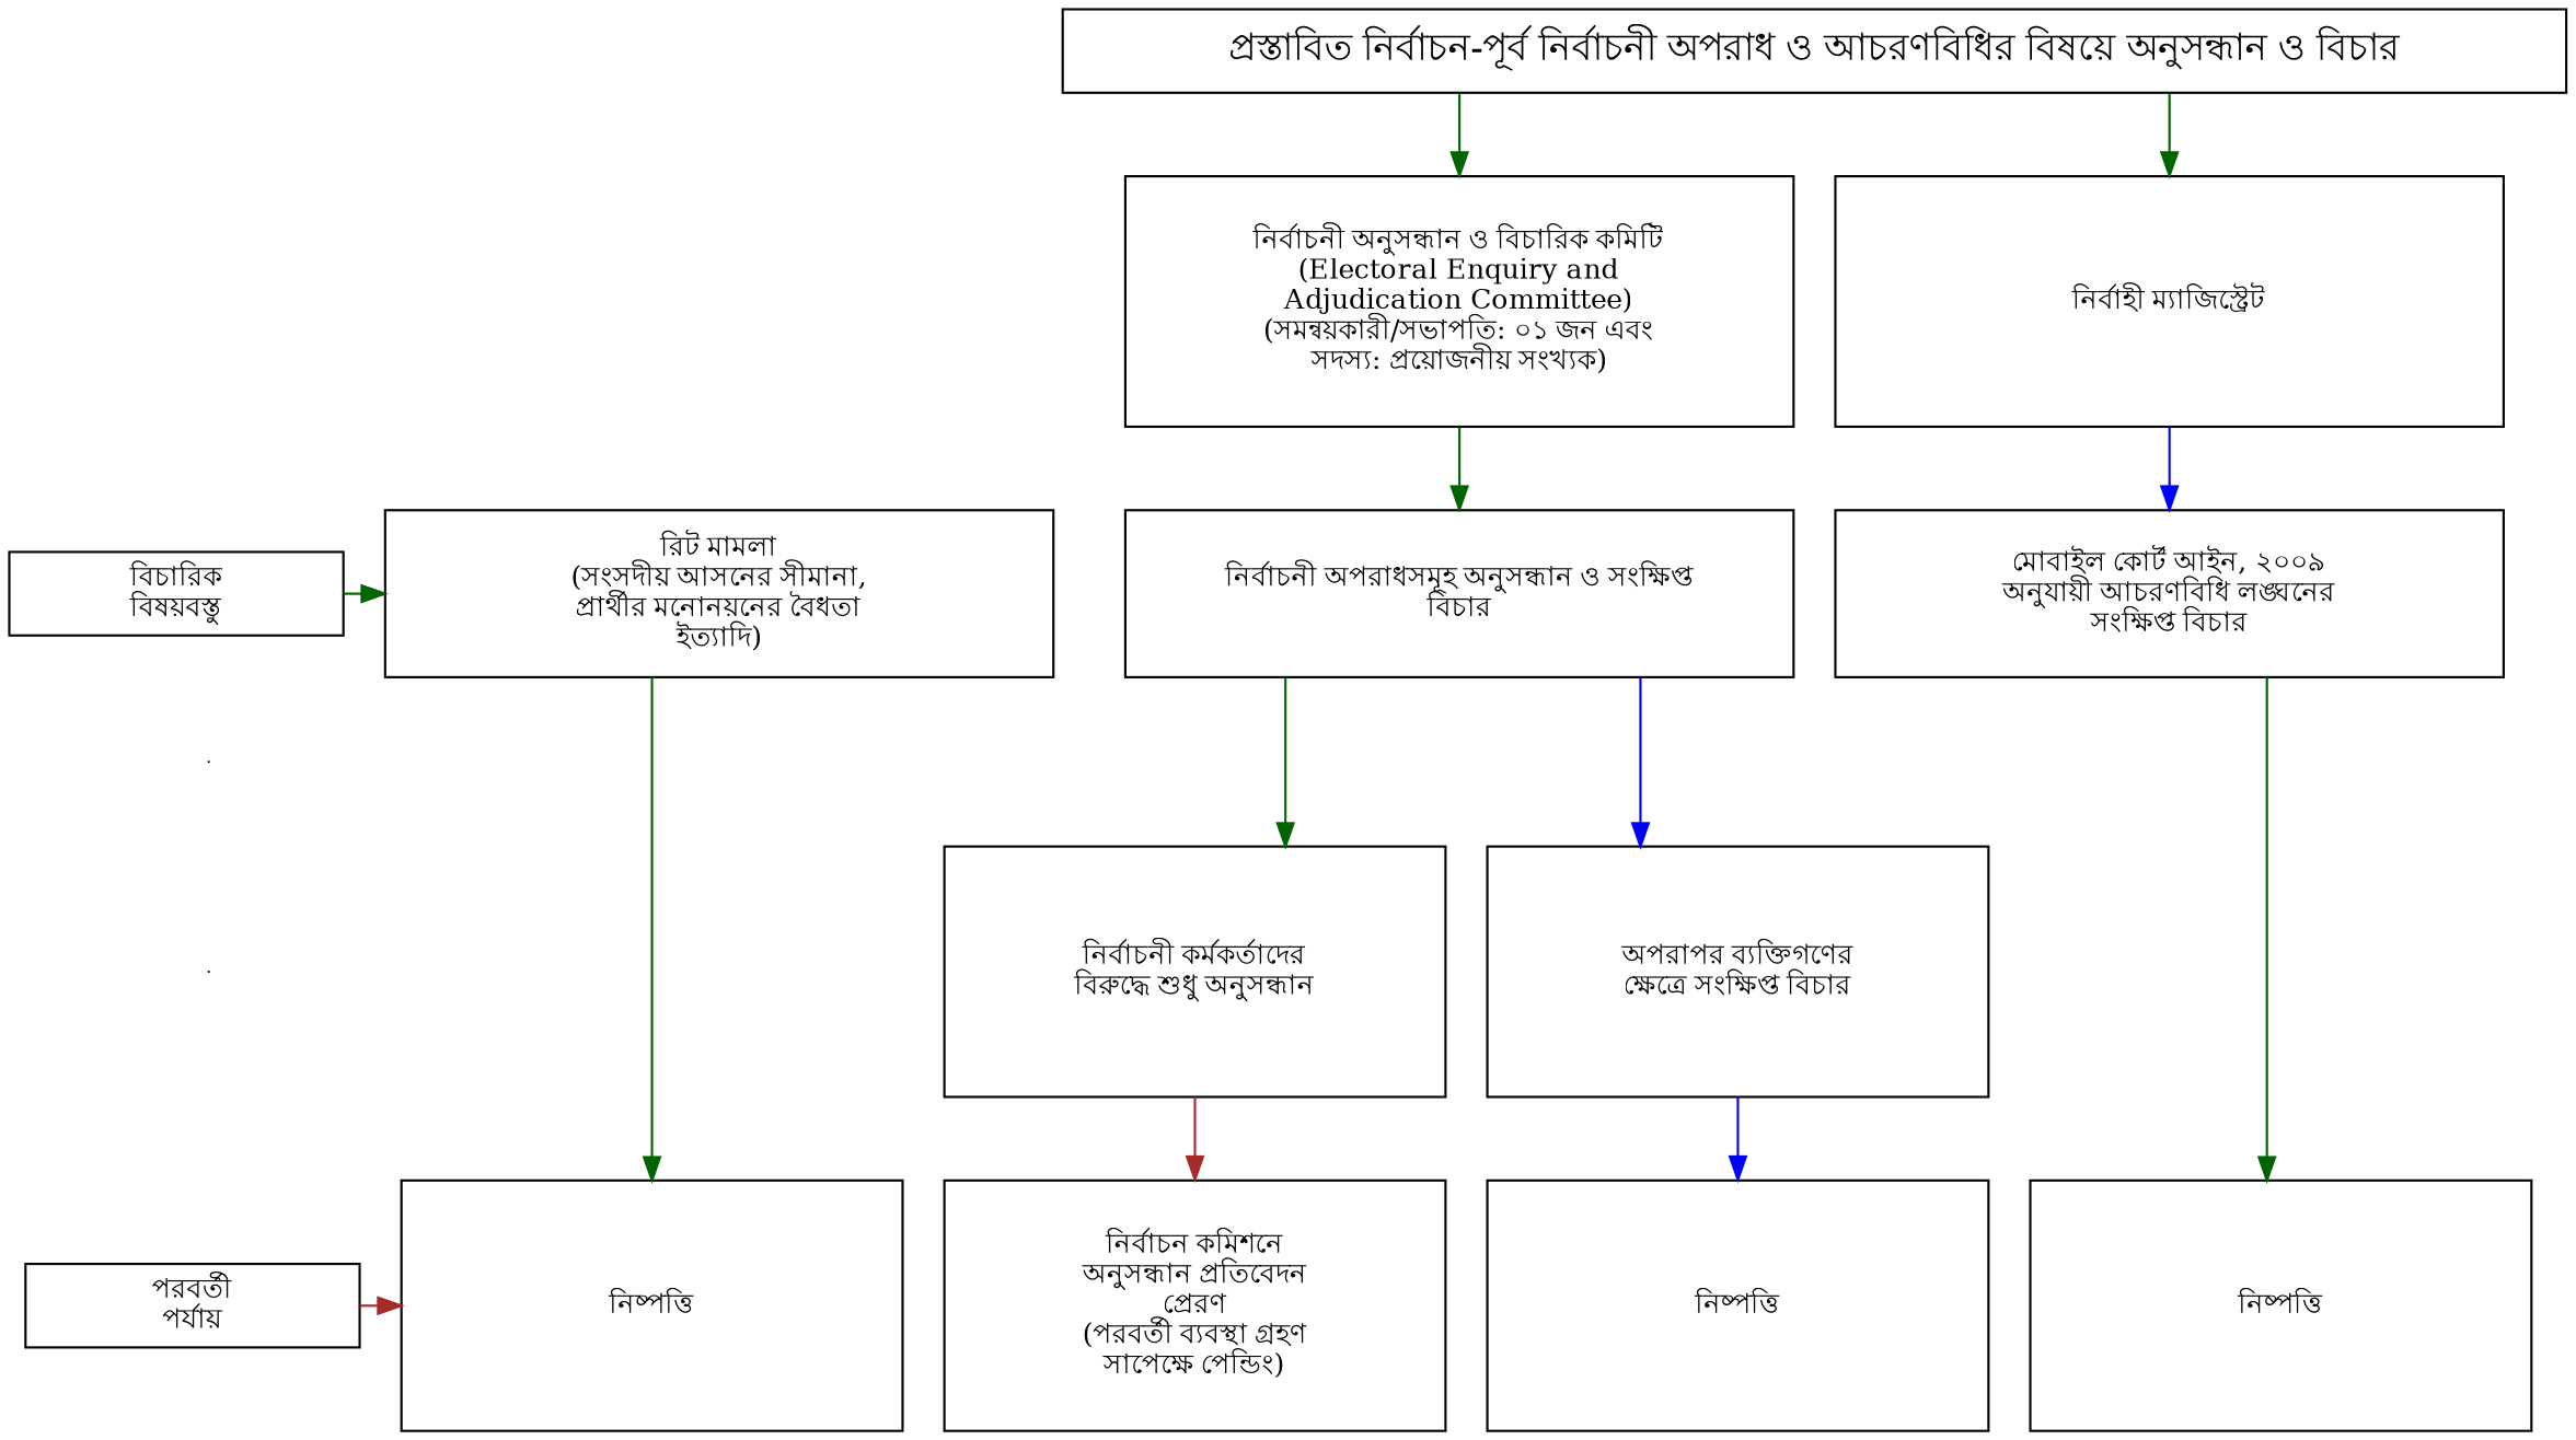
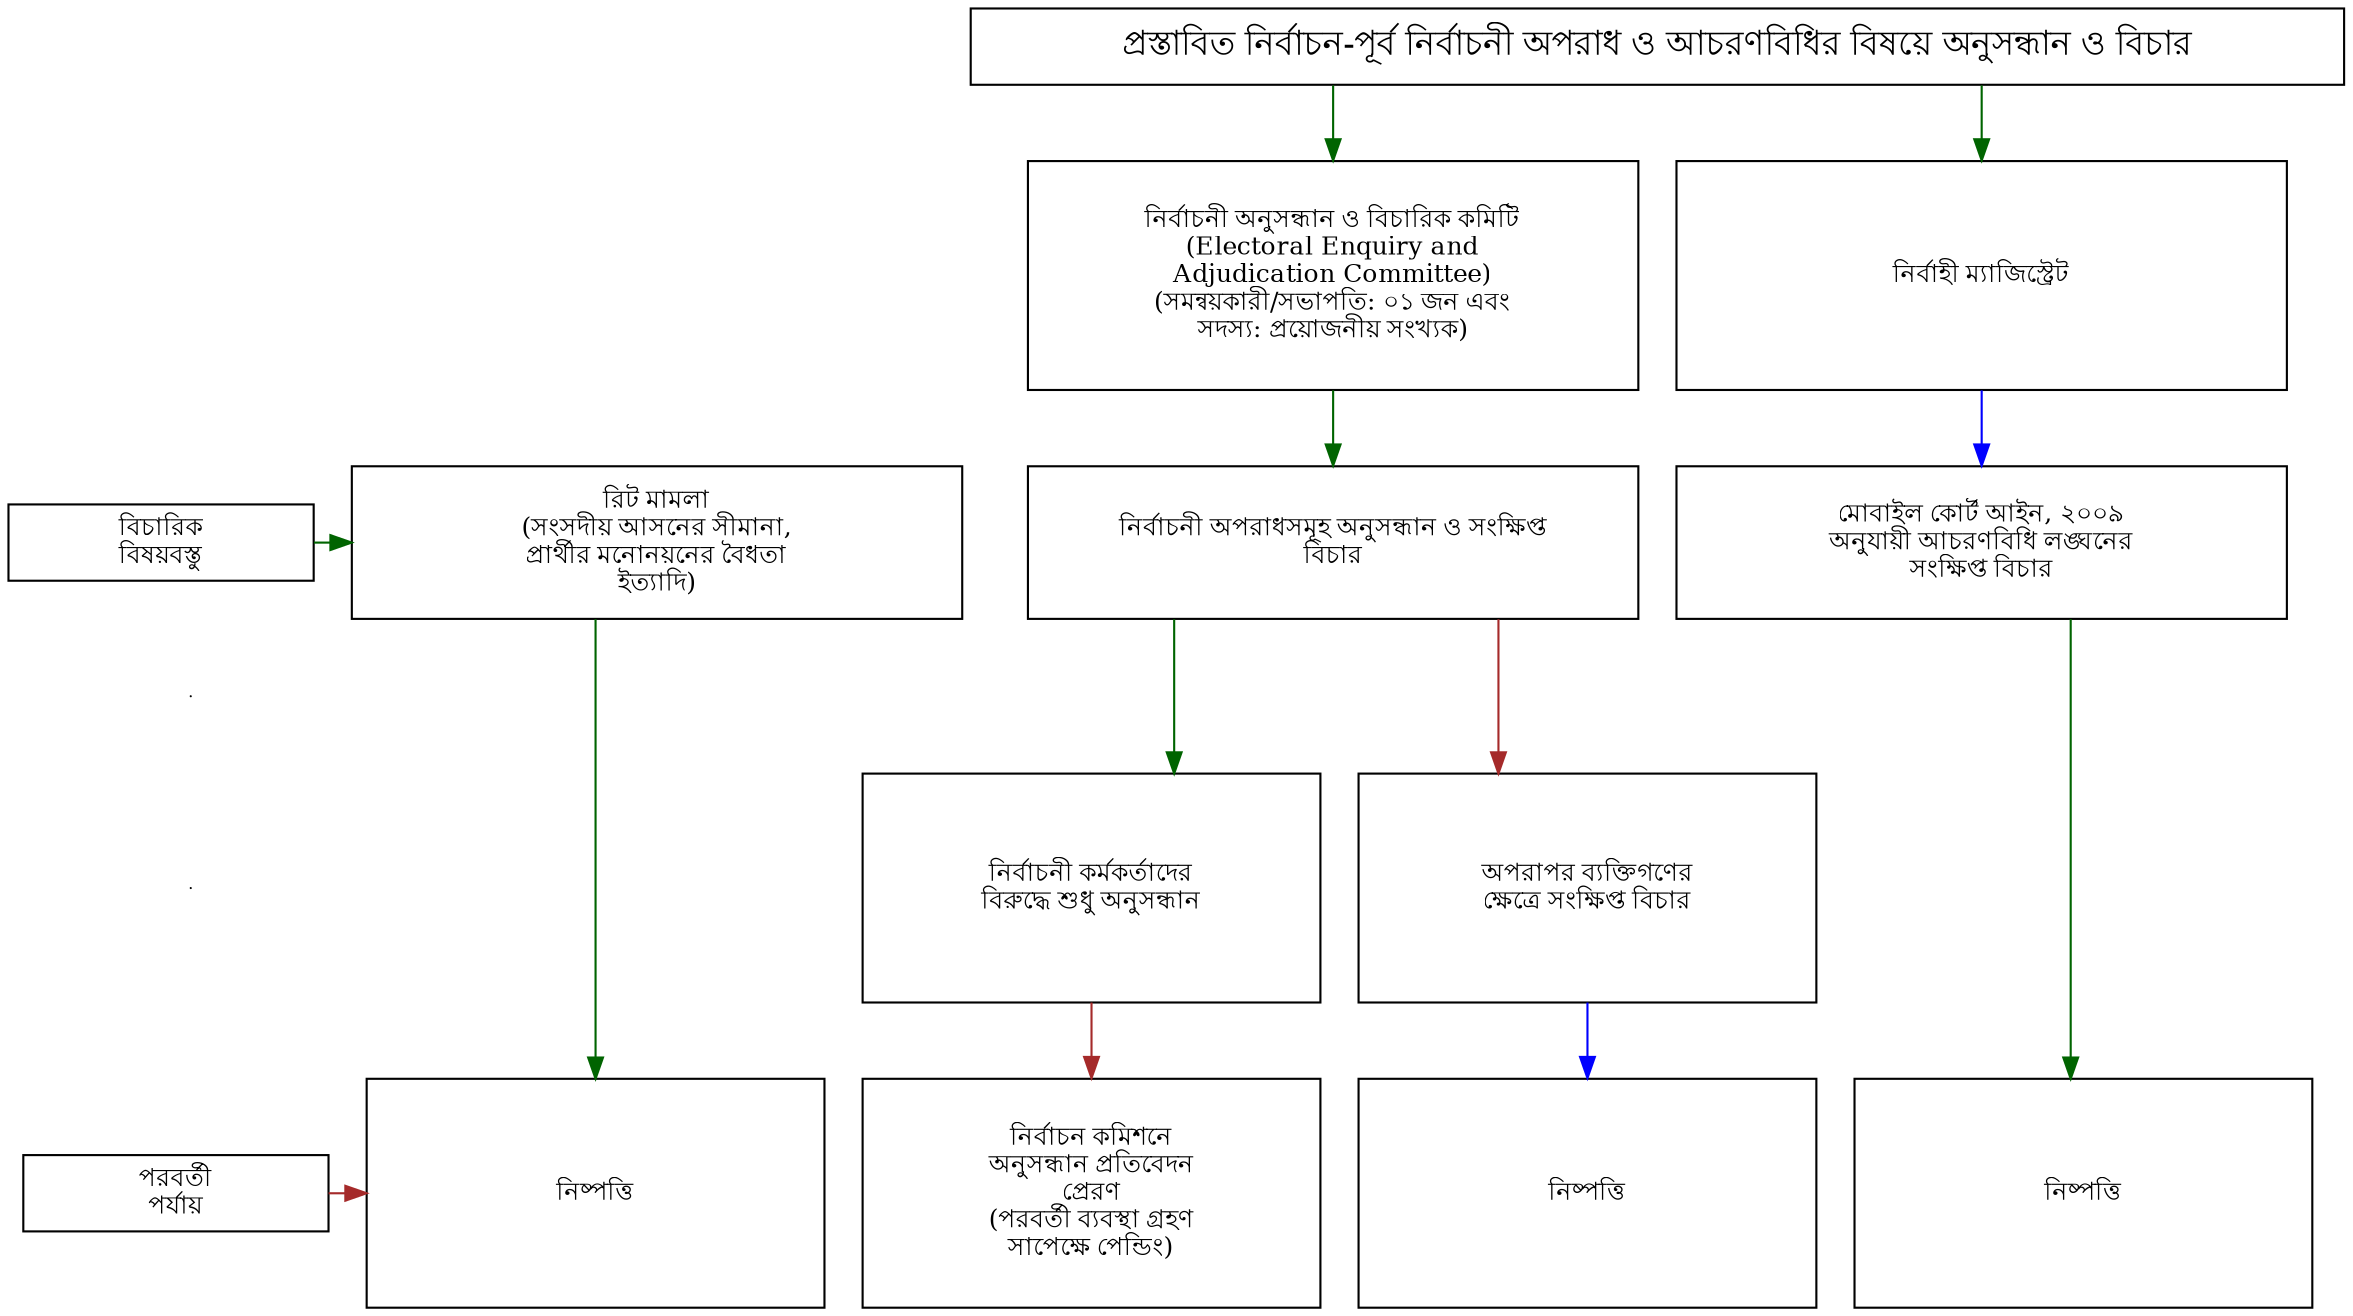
  digraph {
    rankdir=TB
    splines=ortho
    node [fixedsize=true fontsize="12pt" shape=rectangle]
    n1 [label="বিচারিক\nবিষয়বস্তু" width="2.0in"]
    n2 [height="1.0in" label="রিট মামলা\n(সংসদীয় আসনের সীমানা,\nপ্রার্থীর মনোনয়নের বৈধতা\nইত্যাদি)" width="4.0in"]
    n3 [label="পরবর্তী\nপর্যায়" width="2.0in"]
    n4 [height="1.5in" label="নিষ্পত্তি" width="3.0in"]
    n5 [height="1.5in" label="নির্বাচনী অনুসন্ধান ও বিচারিক কমিটি\n(Electoral Enquiry and\nAdjudication Committee)\n(সমন্বয়কারী/সভাপতি: ০১ জন এবং\nসদস্য: প্রয়োজনীয় সংখ্যক)" width="4.0in"]
    n6 [height="1.5in" label="নির্বাহী ম্যাজিস্ট্রেট" width="4.0in"]
    n7 [height="1.0in" label="নির্বাচনী অপরাধসমূহ অনুসন্ধান ও সংক্ষিপ্ত\nবিচার" width="4.0in"]
    n8 [height="1.0in" label="মোবাইল কোর্ট আইন, ২০০৯\nঅনুযায়ী আচরণবিধি লঙ্ঘনের\nসংক্ষিপ্ত বিচার" width="4.0in"]
    n9 [height="1.5in" label="নির্বাচনী কর্মকর্তাদের\nবিরুদ্ধে শুধু অনুসন্ধান" width="3.0in"]
    n10 [height="1.5in" label="অপরাপর ব্যক্তিগণের\nক্ষেত্রে সংক্ষিপ্ত বিচার" width="3.0in"]
    n11 [height="1.5in" label="নির্বাচন কমিশনে\nঅনুসন্ধান প্রতিবেদন\nপ্রেরণ\n(পরবর্তী ব্যবস্থা গ্রহণ\nসাপেক্ষে পেন্ডিং)" width="3.0in"]
    n12 [height="1.5in" label="নিষ্পত্তি" width="3.0in"]
    n13 [height="1.5in" label="নিষ্পত্তি" width="3.0in"]
    Invisible1 [height=0 shape=point width=0]
    n15 [fontsize="16pt" label="প্রস্তাবিত নির্বাচন-পূর্ব নির্বাচনী অপরাধ ও আচরণবিধির বিষয়ে অনুসন্ধান ও বিচার" width="9.0in"]
    Invisible2 [height=0 shape=point width=0]
    subgraph sub_1 {
      rank=same
      n1
      n2
    }
    subgraph sub_2 {
      rank=same
      n3
      n4
    }
    subgraph sub_3 {
      rank=same
      n5
      n6
    }
    subgraph sub_4 {
      rank=same
      n2
      n7
      n8
    }
    subgraph sub_5 {
      rank=same
      n9
      n10
    }
    subgraph sub_6 {
      rank=same
      n4
      n11
      n12
      n13
    }
    n1 -> n2 [color=darkgreen]
    n1 -> n3 [style=invis]
    n1 -> Invisible1 [style=invis]
    n2 -> n4 [color=darkgreen]
    n2 -> n7 [style=invis]
    n3 -> n4 [color=brown]
    n4 -> n11 [style=invis]
    n5 -> n6 [style=invis]
    n5 -> n7 [color=darkgreen]
    n6 -> n8 [color=blue]
    n7 -> n8 [style=invis]
    n7 -> n9 [color=darkgreen]
-   n7 -> n10 [color=blue]
+   n7 -> n10 [color=brown]
    n8 -> n13 [color=darkgreen]
    n9 -> n10 [style=invis]
    n9 -> n11 [color=brown]
    n10 -> n12 [color=blue]
    n11 -> n12 [style=invis]
    n12 -> n13 [style=invis]
    Invisible1 -> Invisible2 [style=invis]
    n15 -> n5 [color=darkgreen]
    n15 -> n6 [color=darkgreen]
    Invisible2 -> n3 [style=invis]
  }
